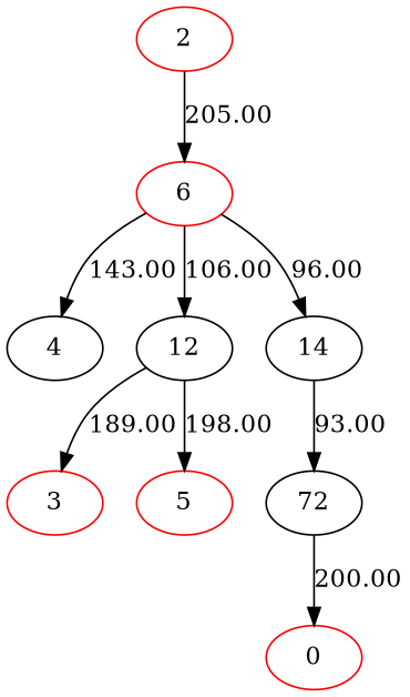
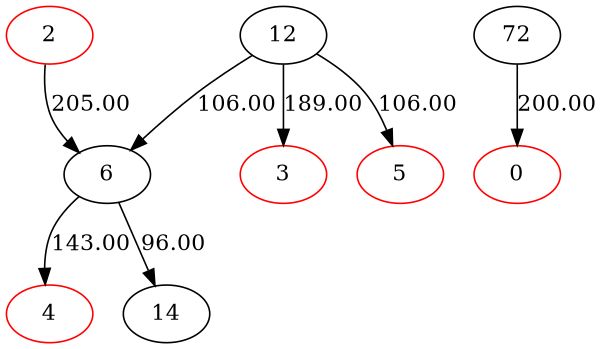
  digraph {
    node [color=red]
-   6
+   6 [color=black]
    2
-   4 [color=black]
+   4
    12 [color=black]
    14 [color=black]
    3
    5
    72 [color=black]
    0
    6 -> 4 [label=143.00]
-   6 -> 12 [label=106.00]
+   12 -> 6 [label=106.00]
    6 -> 14 [label=96.00]
    2 -> 6 [label=205.00]
    12 -> 3 [label=189.00]
-   12 -> 5 [label=198.00]
-   14 -> 72 [label=93.00]
+   12 -> 5 [label=106.00]
    72 -> 0 [label=200.00]
  }
